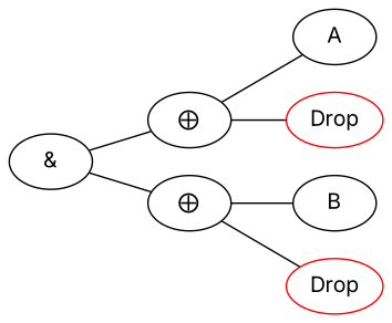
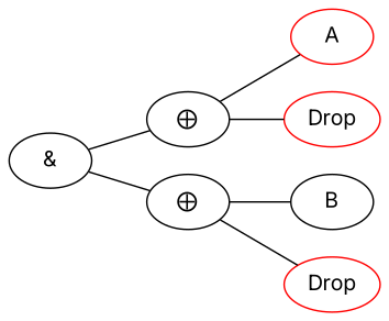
  graph {
    rankdir=LR
    fontname=Inter
    node [fontname=Inter]
    edge [fontname=Inter]
    n1 [label="&"]
    n2 [label="⨁"]
    n3 [label="⨁"]
-   n4 [label=A]
+   n4 [label=A color=red]
    n5 [color=red label=Drop]
    n6 [label=B]
    n7 [color=red label=Drop]
    n1 -- n2
    n1 -- n3
    n2 -- n4
    n2 -- n5
    n3 -- n6
    n3 -- n7
  }
